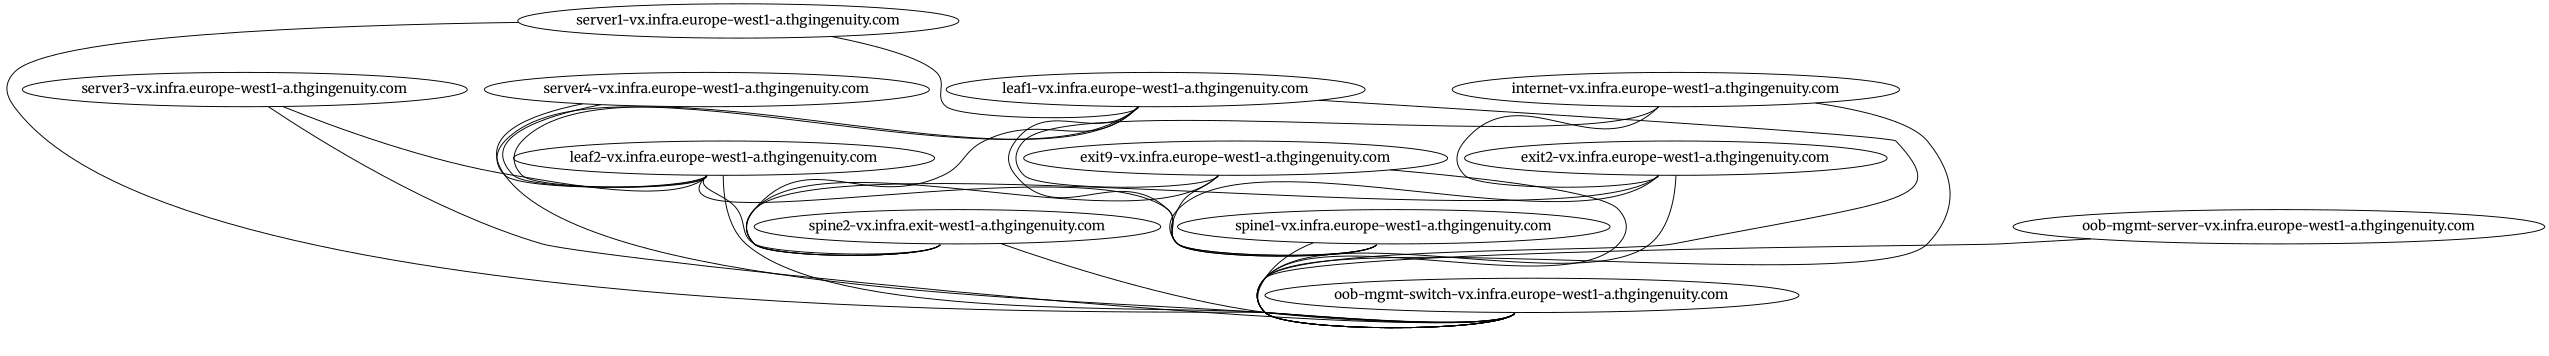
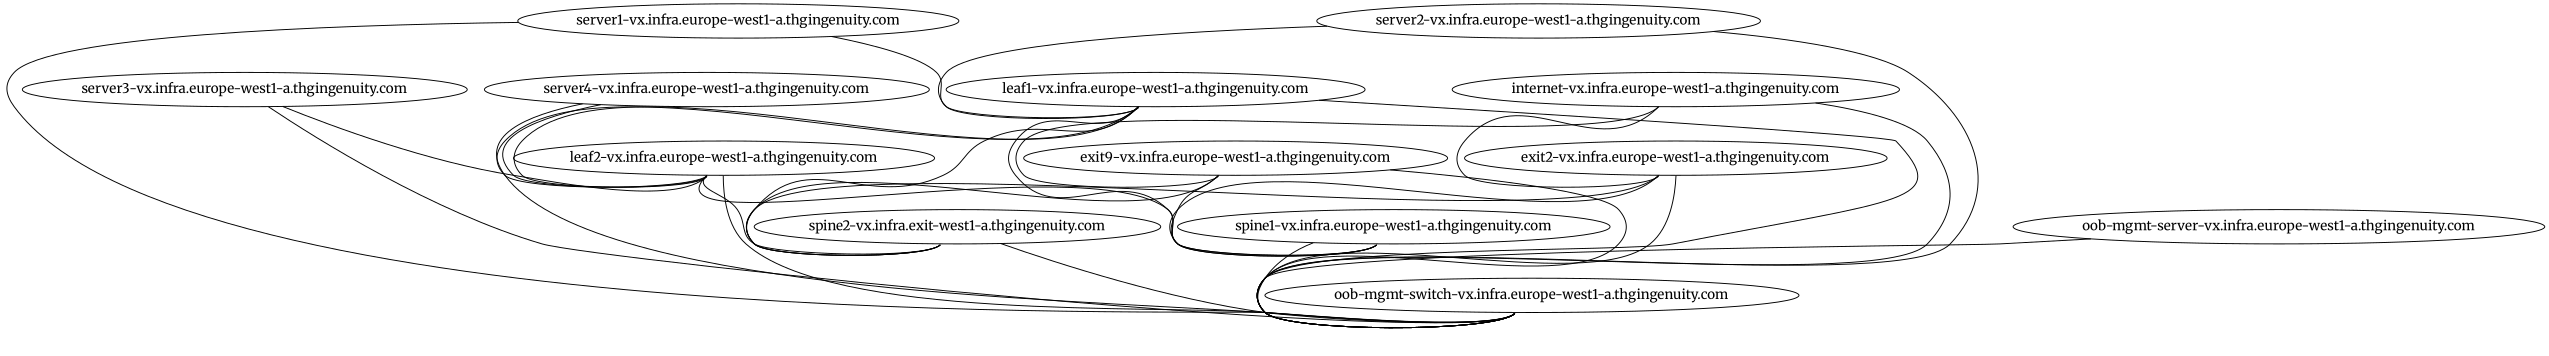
  graph {
    fontname=Merriweather
    node [config="./helper_scripts/config_switch.sh" fontname=Merriweather function=host memory=768 os="CumulusCommunity/cumulus-vx" version="3.7.1"]
    edge [fontname=Merriweather headport=swp1 tailport=eth0]
    "leaf1-vx.infra.europe-west1-a.thgingenuity.com" [function=leaf]
    "leaf2-vx.infra.europe-west1-a.thgingenuity.com" [function=leaf]
    "spine1-vx.infra.europe-west1-a.thgingenuity.com" [function=spine]
    n4 [function=spine label="spine2-vx.infra.exit-west1-a.thgingenuity.com"]
    "oob-mgmt-switch-vx.infra.europe-west1-a.thgingenuity.com" [config="./helper_scripts/config_oob_switch.sh" function="oob-mgmt-switch" vagrant=eth0]
    n6 [function=exit label="exit9-vx.infra.europe-west1-a.thgingenuity.com"]
    "exit2-vx.infra.europe-west1-a.thgingenuity.com" [function=exit]
    "server1-vx.infra.europe-west1-a.thgingenuity.com" [config="./helper_scripts/config_server.sh" memory=512 os="yk0/ubuntu-xenial" version=""]
+   "server2-vx.infra.europe-west1-a.thgingenuity.com" [config="./helper_scripts/config_server.sh" memory=512 os="yk0/ubuntu-xenial" version=""]
    "server3-vx.infra.europe-west1-a.thgingenuity.com" [config="./helper_scripts/config_server.sh" memory=512 os="yk0/ubuntu-xenial" version=""]
    "server4-vx.infra.europe-west1-a.thgingenuity.com" [config="./helper_scripts/config_server.sh" memory=512 os="yk0/ubuntu-xenial" version=""]
    "internet-vx.infra.europe-west1-a.thgingenuity.com" [config="./helper_scripts/config_internet.sh" function=internet vagrant=swp48]
    "oob-mgmt-server-vx.infra.europe-west1-a.thgingenuity.com" [config="./helper_scripts/config_oob_server.sh" function="oob-server" memory=1024 os="CumulusCommunity/vx_oob_server" vagrant=eth0 version="1.0.4"]
    "leaf1-vx.infra.europe-west1-a.thgingenuity.com" -- "leaf2-vx.infra.europe-west1-a.thgingenuity.com" [headport=swp13 tailport=swp13]
    "leaf1-vx.infra.europe-west1-a.thgingenuity.com" -- "leaf2-vx.infra.europe-west1-a.thgingenuity.com" [headport=swp14 tailport=swp14]
    "leaf1-vx.infra.europe-west1-a.thgingenuity.com" -- "spine1-vx.infra.europe-west1-a.thgingenuity.com" [tailport=swp15]
    "leaf1-vx.infra.europe-west1-a.thgingenuity.com" -- n4 [tailport=swp16]
    "leaf1-vx.infra.europe-west1-a.thgingenuity.com" -- "oob-mgmt-switch-vx.infra.europe-west1-a.thgingenuity.com" [headport=swp6 left_mac="a0:00:00:00:00:11"]
    "leaf2-vx.infra.europe-west1-a.thgingenuity.com" -- "spine1-vx.infra.europe-west1-a.thgingenuity.com" [headport=swp2 tailport=swp15]
    "leaf2-vx.infra.europe-west1-a.thgingenuity.com" -- n4 [headport=swp2 tailport=swp16]
    "leaf2-vx.infra.europe-west1-a.thgingenuity.com" -- "oob-mgmt-switch-vx.infra.europe-west1-a.thgingenuity.com" [headport=swp7 left_mac="a0:00:00:00:00:12"]
    "spine1-vx.infra.europe-west1-a.thgingenuity.com" -- "oob-mgmt-switch-vx.infra.europe-west1-a.thgingenuity.com" [headport=swp10 left_mac="a0:00:00:00:00:21"]
    n4 -- "oob-mgmt-switch-vx.infra.europe-west1-a.thgingenuity.com" [headport=swp11 left_mac="a0:00:00:00:00:22"]
    n6 -- "spine1-vx.infra.europe-west1-a.thgingenuity.com" [headport=swp13 tailport=swp15]
    n6 -- n4 [headport=swp14 tailport=swp16]
    n6 -- "oob-mgmt-switch-vx.infra.europe-west1-a.thgingenuity.com" [headport=swp12 left_mac="a0:00:00:00:00:41"]
    "exit2-vx.infra.europe-west1-a.thgingenuity.com" -- "spine1-vx.infra.europe-west1-a.thgingenuity.com" [headport=swp14 tailport=swp15]
    "exit2-vx.infra.europe-west1-a.thgingenuity.com" -- n4 [headport=swp13 tailport=swp16]
    "exit2-vx.infra.europe-west1-a.thgingenuity.com" -- "oob-mgmt-switch-vx.infra.europe-west1-a.thgingenuity.com" [headport=swp13 left_mac="a0:00:00:00:00:42"]
    "server1-vx.infra.europe-west1-a.thgingenuity.com" -- "leaf1-vx.infra.europe-west1-a.thgingenuity.com" [left_mac="00:03:00:11:11:01" tailport=eth1]
    "server1-vx.infra.europe-west1-a.thgingenuity.com" -- "oob-mgmt-switch-vx.infra.europe-west1-a.thgingenuity.com" [headport=swp2 left_mac="a0:00:00:00:00:31"]
+   "server2-vx.infra.europe-west1-a.thgingenuity.com" -- "leaf1-vx.infra.europe-west1-a.thgingenuity.com" [headport=swp2 left_mac="00:03:00:22:22:01" tailport=eth1]
+   "server2-vx.infra.europe-west1-a.thgingenuity.com" -- "oob-mgmt-switch-vx.infra.europe-west1-a.thgingenuity.com" [headport=swp3 left_mac="a0:00:00:00:00:32"]
    "server3-vx.infra.europe-west1-a.thgingenuity.com" -- "leaf2-vx.infra.europe-west1-a.thgingenuity.com" [left_mac="00:03:00:33:33:01" tailport=eth1]
    "server3-vx.infra.europe-west1-a.thgingenuity.com" -- "oob-mgmt-switch-vx.infra.europe-west1-a.thgingenuity.com" [headport=swp4 left_mac="a0:00:00:00:00:33"]
    "server4-vx.infra.europe-west1-a.thgingenuity.com" -- "leaf2-vx.infra.europe-west1-a.thgingenuity.com" [headport=swp2 left_mac="00:03:00:44:44:01" tailport=eth1]
    "server4-vx.infra.europe-west1-a.thgingenuity.com" -- "oob-mgmt-switch-vx.infra.europe-west1-a.thgingenuity.com" [headport=swp5 left_mac="a0:00:00:00:00:34"]
    "internet-vx.infra.europe-west1-a.thgingenuity.com" -- "oob-mgmt-switch-vx.infra.europe-west1-a.thgingenuity.com" [headport=swp15 left_mac="a0:00:00:00:00:50"]
    "internet-vx.infra.europe-west1-a.thgingenuity.com" -- n6 [tailport=swp1]
    "internet-vx.infra.europe-west1-a.thgingenuity.com" -- "exit2-vx.infra.europe-west1-a.thgingenuity.com" [tailport=swp2]
    "oob-mgmt-server-vx.infra.europe-west1-a.thgingenuity.com" -- "oob-mgmt-switch-vx.infra.europe-west1-a.thgingenuity.com" [right_mac="a0:00:00:00:00:61" tailport=eth1]
  }
